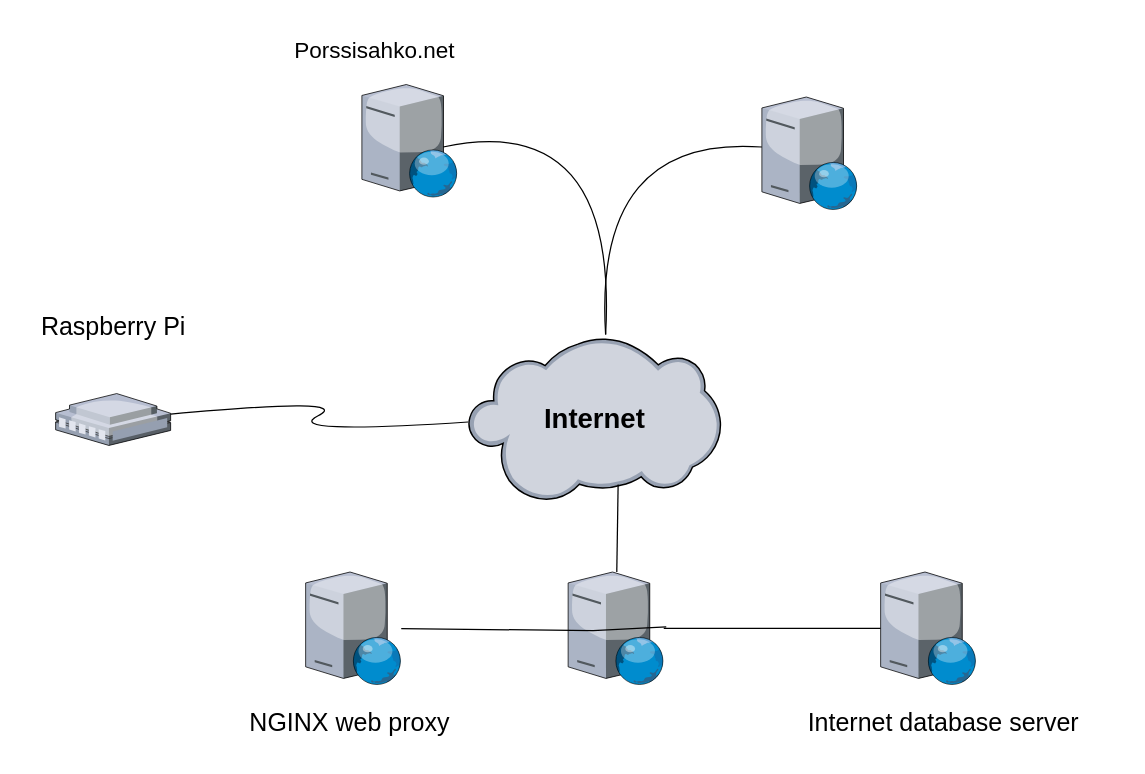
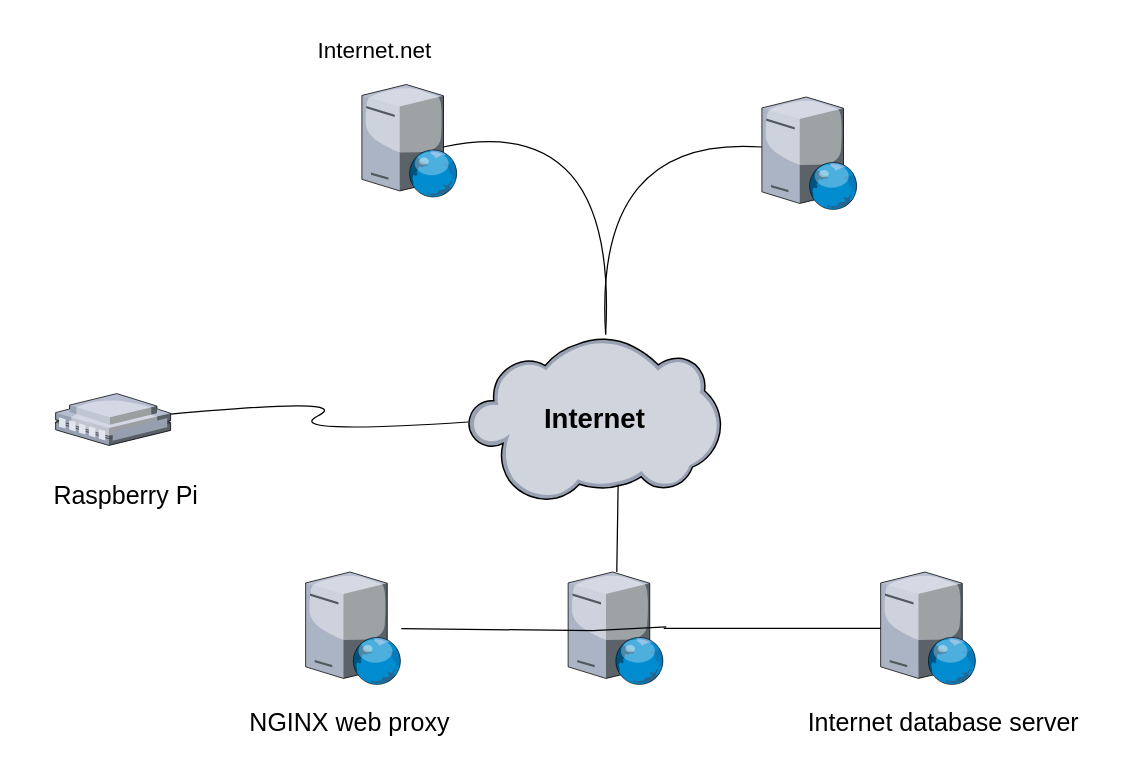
  <mxCell id="0" />
  <mxCell id="1" parent="0" />
  <mxCell id="2" value="" style="verticalLabelPosition=bottom;sketch=0;aspect=fixed;html=1;verticalAlign=top;strokeColor=none;align=center;outlineConnect=0;shape=mxgraph.citrix.web_server;" parent="1" vertex="1"><mxGeometry x="289" y="67" width="76.5" height="90" as="geometry" /></mxCell>
  <mxCell id="3" value="" style="verticalLabelPosition=bottom;sketch=0;aspect=fixed;html=1;verticalAlign=top;strokeColor=none;align=center;outlineConnect=0;shape=mxgraph.citrix.web_server;" parent="1" vertex="1"><mxGeometry x="609" y="77" width="76.5" height="90" as="geometry" /></mxCell>
  <mxCell id="4" value="" style="verticalLabelPosition=bottom;sketch=0;aspect=fixed;html=1;verticalAlign=top;strokeColor=none;align=center;outlineConnect=0;shape=mxgraph.citrix.web_server;" parent="1" vertex="1"><mxGeometry x="244" y="457" width="76.5" height="90" as="geometry" /></mxCell>
  <mxCell id="5" value="" style="verticalLabelPosition=bottom;sketch=0;aspect=fixed;html=1;verticalAlign=top;strokeColor=none;align=center;outlineConnect=0;shape=mxgraph.citrix.web_server;" parent="1" vertex="1"><mxGeometry x="454" y="457" width="76.5" height="90" as="geometry" /></mxCell>
  <mxCell id="6" value="&lt;b&gt;&lt;font style=&quot;font-size: 22px;&quot;&gt;Internet&lt;/font&gt;&lt;/b&gt;" style="verticalLabelPosition=middle;sketch=0;aspect=fixed;html=1;verticalAlign=middle;strokeColor=none;align=center;outlineConnect=0;shape=mxgraph.citrix.cloud;labelPosition=center;" parent="1" vertex="1"><mxGeometry x="374" y="269" width="202.26" height="132" as="geometry" /></mxCell>
- <mxCell id="7" value="&lt;font style=&quot;font-size: 18px;&quot;&gt;Porssisahko.net&lt;/font&gt;" style="text;html=1;align=center;verticalAlign=middle;resizable=0;points=[];autosize=1;strokeColor=none;fillColor=none;" parent="1" vertex="1"><mxGeometry x="224" y="20" width="150" height="40" as="geometry" /></mxCell>
+ <mxCell id="7" value="&lt;font style=&quot;font-size: 18px;&quot;&gt;Internet.net&lt;/font&gt;" style="text;html=1;align=center;verticalAlign=middle;resizable=0;points=[];autosize=1;strokeColor=none;fillColor=none;" parent="1" vertex="1"><mxGeometry x="224" y="20" width="150" height="40" as="geometry" /></mxCell>
  <mxCell id="8" value="" style="verticalLabelPosition=bottom;sketch=0;aspect=fixed;html=1;verticalAlign=top;strokeColor=none;align=center;outlineConnect=0;shape=mxgraph.citrix.remote_office;" parent="1" vertex="1"><mxGeometry x="44" y="314.25" width="92" height="41.5" as="geometry" /></mxCell>
- <mxCell id="9" value="&lt;font style=&quot;font-size: 20px;&quot;&gt;Raspberry Pi&lt;/font&gt;" style="text;html=1;align=center;verticalAlign=middle;resizable=0;points=[];autosize=1;strokeColor=none;fillColor=none;" parent="1" vertex="1"><mxGeometry x="20" y="240" width="140" height="40" as="geometry" /></mxCell>
+ <mxCell id="9" value="&lt;font style=&quot;font-size: 20px;&quot;&gt;Raspberry Pi&lt;/font&gt;" style="text;html=1;align=center;verticalAlign=middle;resizable=0;points=[];autosize=1;strokeColor=none;fillColor=none;" parent="1" vertex="1"><mxGeometry x="30" y="375" width="140" height="40" as="geometry" /></mxCell>
  <mxCell id="10" value="&lt;font style=&quot;font-size: 20px;&quot;&gt;NGINX web proxy&lt;/font&gt;" style="text;html=1;align=center;verticalAlign=middle;resizable=0;points=[];autosize=1;strokeColor=none;fillColor=none;" parent="1" vertex="1"><mxGeometry x="174" y="557" width="210" height="40" as="geometry" /></mxCell>
  <mxCell id="11" value="" style="verticalLabelPosition=bottom;sketch=0;aspect=fixed;html=1;verticalAlign=top;strokeColor=none;align=center;outlineConnect=0;shape=mxgraph.citrix.web_server;" parent="1" vertex="1"><mxGeometry x="704" y="457" width="76.5" height="90" as="geometry" /></mxCell>
  <mxCell id="12" value="&lt;font style=&quot;font-size: 20px;&quot;&gt;Internet database server&lt;/font&gt;" style="text;html=1;align=center;verticalAlign=middle;resizable=0;points=[];autosize=1;strokeColor=none;fillColor=none;" parent="1" vertex="1"><mxGeometry x="614" y="557" width="280" height="40" as="geometry" /></mxCell>
  <mxCell id="13" value="" style="endArrow=none;html=1;curved=1;" parent="1" edge="1"><mxGeometry width="50" height="50" relative="1" as="geometry"><mxPoint x="484" y="267" as="sourcePoint" /><mxPoint x="609" y="117" as="targetPoint" /><Array as="points"><mxPoint x="474" y="107" /></Array></mxGeometry></mxCell>
  <mxCell id="14" value="" style="endArrow=none;html=1;curved=1;" parent="1" edge="1"><mxGeometry width="50" height="50" relative="1" as="geometry"><mxPoint x="354" y="117" as="sourcePoint" /><mxPoint x="484" y="267" as="targetPoint" /><Array as="points"><mxPoint x="494" y="87" /></Array></mxGeometry></mxCell>
  <mxCell id="15" value="" style="endArrow=none;html=1;curved=1;" parent="1" source="8" edge="1"><mxGeometry width="50" height="50" relative="1" as="geometry"><mxPoint x="324" y="387" as="sourcePoint" /><mxPoint x="374" y="337" as="targetPoint" /><Array as="points"><mxPoint x="284" y="317" /><mxPoint x="224" y="347" /></Array></mxGeometry></mxCell>
  <mxCell id="16" value="" style="endArrow=none;html=1;rounded=0;" parent="1" source="5" target="11" edge="1"><mxGeometry width="50" height="50" relative="1" as="geometry"><mxPoint x="644" y="502" as="sourcePoint" /><mxPoint x="714" y="477" as="targetPoint" /></mxGeometry></mxCell>
  <mxCell id="17" value="" style="endArrow=none;html=1;rounded=0;" parent="1" source="5" edge="1"><mxGeometry width="50" height="50" relative="1" as="geometry"><mxPoint x="444" y="437" as="sourcePoint" /><mxPoint x="494" y="387" as="targetPoint" /></mxGeometry></mxCell>
  <mxCell id="18" value="" style="endArrow=none;html=1;rounded=0;" parent="1" source="4" edge="1"><mxGeometry width="50" height="50" relative="1" as="geometry"><mxPoint x="365.5" y="500.153" as="sourcePoint" /><mxPoint x="532.5" y="500.827" as="targetPoint" /><Array as="points"><mxPoint x="474" y="503.85" /></Array></mxGeometry></mxCell>
